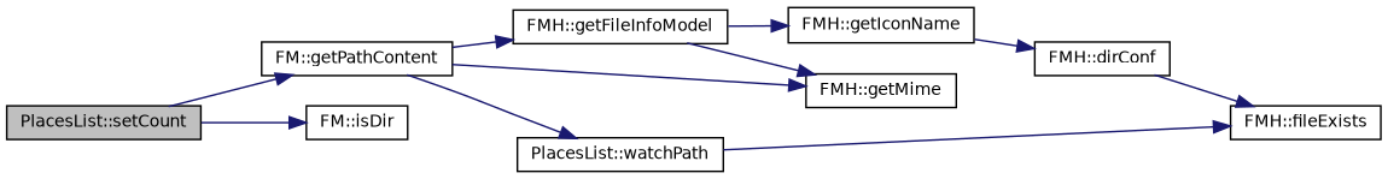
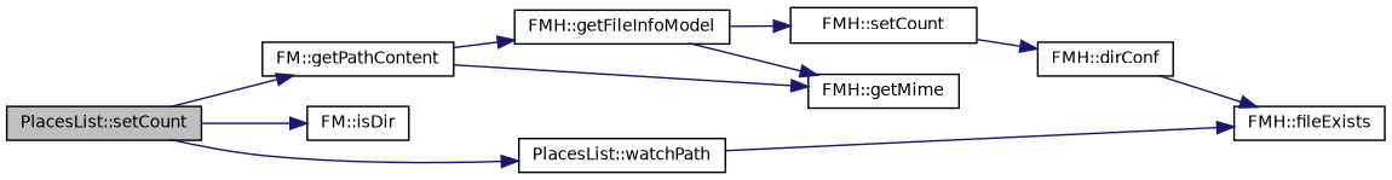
  digraph {
    rankdir=LR
    node [color=black fillcolor=white fontname=Helvetica fontsize=10 shape=record style=filled]
    edge [color=midnightblue fontname=Helvetica fontsize=10 labelfontname=Helvetica labelfontsize=10 style=solid]
    n1 [fillcolor=grey75 fontcolor=black height=0.2 label="PlacesList::setCount" width=0.4]
    n2 [height=0.2 label="FM::getPathContent" width=0.4]
    n3 [height=0.2 label="FM::isDir" width=0.4]
    n4 [height=0.2 label="PlacesList::watchPath" width=0.4]
    n5 [height=0.2 label="FMH::getFileInfoModel" width=0.4]
    n6 [height=0.2 label="FMH::getMime" width=0.4]
    n7 [height=0.2 label="FMH::fileExists" width=0.4]
-   n8 [height=0.2 label="FMH::getIconName" width=0.4]
+   n8 [height=0.2 label="FMH::setCount" width=0.4]
    n9 [height=0.2 label="FMH::dirConf" width=0.4]
    n1 -> n2
    n1 -> n3
-   n2 -> n4
+   n1 -> n4
    n2 -> n5
    n2 -> n6
    n4 -> n7
    n5 -> n6
    n5 -> n8
    n8 -> n9
    n9 -> n7
  }
